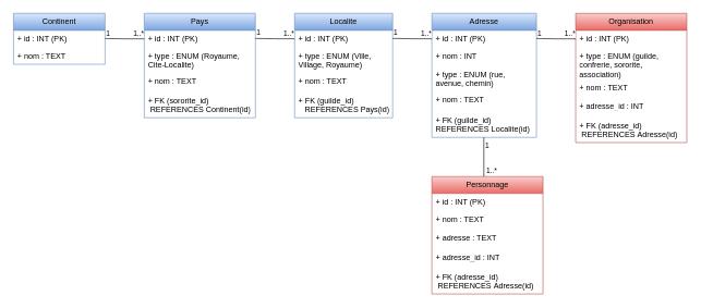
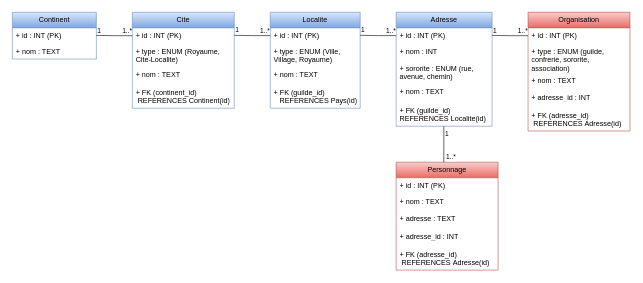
  <mxCell id="0" />
  <mxCell id="1" parent="0" />
  <mxCell id="2" value="Continent" style="swimlane;fontStyle=0;childLayout=stackLayout;horizontal=1;startSize=26;fillColor=#dae8fc;horizontalStack=0;resizeParent=1;resizeParentMax=0;resizeLast=0;collapsible=1;marginBottom=0;whiteSpace=wrap;html=1;strokeColor=#6c8ebf;gradientColor=#7ea6e0;" parent="1" vertex="1"><mxGeometry x="20" y="20" width="140" height="78" as="geometry" /></mxCell>
  <mxCell id="3" value="+ id : INT (PK)" style="text;strokeColor=none;fillColor=none;align=left;verticalAlign=top;spacingLeft=4;spacingRight=4;overflow=hidden;rotatable=0;points=[[0,0.5],[1,0.5]];portConstraint=eastwest;whiteSpace=wrap;html=1;" parent="2" vertex="1"><mxGeometry y="26" width="140" height="26" as="geometry" /></mxCell>
  <mxCell id="4" value="+ nom : TEXT" style="text;strokeColor=none;fillColor=none;align=left;verticalAlign=top;spacingLeft=4;spacingRight=4;overflow=hidden;rotatable=0;points=[[0,0.5],[1,0.5]];portConstraint=eastwest;whiteSpace=wrap;html=1;" parent="2" vertex="1"><mxGeometry y="52" width="140" height="26" as="geometry" /></mxCell>
- <mxCell id="5" value="Pays" style="swimlane;fontStyle=0;childLayout=stackLayout;horizontal=1;startSize=26;fillColor=#dae8fc;horizontalStack=0;resizeParent=1;resizeParentMax=0;resizeLast=0;collapsible=1;marginBottom=0;whiteSpace=wrap;html=1;strokeColor=#6c8ebf;gradientColor=#7ea6e0;" parent="1" vertex="1"><mxGeometry x="220" y="20" width="170" height="160" as="geometry" /></mxCell>
+ <mxCell id="5" value="Cite" style="swimlane;fontStyle=0;childLayout=stackLayout;horizontal=1;startSize=26;fillColor=#dae8fc;horizontalStack=0;resizeParent=1;resizeParentMax=0;resizeLast=0;collapsible=1;marginBottom=0;whiteSpace=wrap;html=1;strokeColor=#6c8ebf;gradientColor=#7ea6e0;" parent="1" vertex="1"><mxGeometry x="220" y="20" width="170" height="160" as="geometry" /></mxCell>
  <mxCell id="6" value="+ id : INT (PK)" style="text;strokeColor=none;fillColor=none;align=left;verticalAlign=top;spacingLeft=4;spacingRight=4;overflow=hidden;rotatable=0;points=[[0,0.5],[1,0.5]];portConstraint=eastwest;whiteSpace=wrap;html=1;" parent="5" vertex="1"><mxGeometry y="26" width="170" height="26" as="geometry" /></mxCell>
  <mxCell id="7" value="+ type : ENUM (Royaume, Cite-Localite)" style="text;strokeColor=none;fillColor=none;align=left;verticalAlign=top;spacingLeft=4;spacingRight=4;overflow=hidden;rotatable=0;points=[[0,0.5],[1,0.5]];portConstraint=eastwest;whiteSpace=wrap;html=1;" parent="5" vertex="1"><mxGeometry y="52" width="170" height="38" as="geometry" /></mxCell>
  <mxCell id="8" value="+ nom : TEXT" style="text;strokeColor=none;fillColor=none;align=left;verticalAlign=top;spacingLeft=4;spacingRight=4;overflow=hidden;rotatable=0;points=[[0,0.5],[1,0.5]];portConstraint=eastwest;whiteSpace=wrap;html=1;" parent="5" vertex="1"><mxGeometry y="90" width="170" height="30" as="geometry" /></mxCell>
- <mxCell id="9" value="+ FK (sororite_id)&amp;nbsp;&lt;div&gt;&amp;nbsp;&lt;span style=&quot;background-color: transparent; color: light-dark(rgb(0, 0, 0), rgb(255, 255, 255));&quot;&gt;REFERENCES&amp;nbsp;&lt;/span&gt;&lt;span style=&quot;background-color: transparent; color: light-dark(rgb(0, 0, 0), rgb(255, 255, 255));&quot;&gt;Continent(id)&lt;/span&gt;&lt;/div&gt;" style="text;strokeColor=none;fillColor=none;align=left;verticalAlign=top;spacingLeft=4;spacingRight=4;overflow=hidden;rotatable=0;points=[[0,0.5],[1,0.5]];portConstraint=eastwest;whiteSpace=wrap;html=1;" parent="5" vertex="1"><mxGeometry y="120" width="170" height="40" as="geometry" /></mxCell>
+ <mxCell id="9" value="+ FK (continent_id)&amp;nbsp;&lt;div&gt;&amp;nbsp;&lt;span style=&quot;background-color: transparent; color: light-dark(rgb(0, 0, 0), rgb(255, 255, 255));&quot;&gt;REFERENCES&amp;nbsp;&lt;/span&gt;&lt;span style=&quot;background-color: transparent; color: light-dark(rgb(0, 0, 0), rgb(255, 255, 255));&quot;&gt;Continent(id)&lt;/span&gt;&lt;/div&gt;" style="text;strokeColor=none;fillColor=none;align=left;verticalAlign=top;spacingLeft=4;spacingRight=4;overflow=hidden;rotatable=0;points=[[0,0.5],[1,0.5]];portConstraint=eastwest;whiteSpace=wrap;html=1;" parent="5" vertex="1"><mxGeometry y="120" width="170" height="40" as="geometry" /></mxCell>
  <mxCell id="10" value="" style="endArrow=none;html=1;edgeStyle=orthogonalEdgeStyle;rounded=0;" parent="1" edge="1"><mxGeometry relative="1" as="geometry"><mxPoint x="160" y="58.5" as="sourcePoint" /><mxPoint x="220" y="59" as="targetPoint" /></mxGeometry></mxCell>
  <mxCell id="11" value="1" style="edgeLabel;resizable=0;html=1;align=left;verticalAlign=bottom;" parent="10" connectable="0" vertex="1"><mxGeometry x="-1" relative="1" as="geometry" /></mxCell>
  <mxCell id="12" value="1..*" style="edgeLabel;resizable=0;html=1;align=right;verticalAlign=bottom;" parent="10" connectable="0" vertex="1"><mxGeometry x="1" relative="1" as="geometry" /></mxCell>
  <mxCell id="13" value="Localite" style="swimlane;fontStyle=0;childLayout=stackLayout;horizontal=1;startSize=26;fillColor=#dae8fc;horizontalStack=0;resizeParent=1;resizeParentMax=0;resizeLast=0;collapsible=1;marginBottom=0;whiteSpace=wrap;html=1;strokeColor=#6c8ebf;gradientColor=#7ea6e0;" parent="1" vertex="1"><mxGeometry x="450" y="20" width="150" height="160" as="geometry" /></mxCell>
  <mxCell id="14" value="+ id : INT (PK)" style="text;strokeColor=none;fillColor=none;align=left;verticalAlign=top;spacingLeft=4;spacingRight=4;overflow=hidden;rotatable=0;points=[[0,0.5],[1,0.5]];portConstraint=eastwest;whiteSpace=wrap;html=1;" parent="13" vertex="1"><mxGeometry y="26" width="150" height="26" as="geometry" /></mxCell>
  <mxCell id="15" value="+ type : ENUM (Ville, Village, Royaume)" style="text;strokeColor=none;fillColor=none;align=left;verticalAlign=top;spacingLeft=4;spacingRight=4;overflow=hidden;rotatable=0;points=[[0,0.5],[1,0.5]];portConstraint=eastwest;whiteSpace=wrap;html=1;" parent="13" vertex="1"><mxGeometry y="52" width="150" height="38" as="geometry" /></mxCell>
  <mxCell id="16" value="+ nom : TEXT" style="text;strokeColor=none;fillColor=none;align=left;verticalAlign=top;spacingLeft=4;spacingRight=4;overflow=hidden;rotatable=0;points=[[0,0.5],[1,0.5]];portConstraint=eastwest;whiteSpace=wrap;html=1;" parent="13" vertex="1"><mxGeometry y="90" width="150" height="30" as="geometry" /></mxCell>
  <mxCell id="17" value="+ FK (guilde_id)&amp;nbsp;&lt;div&gt;&amp;nbsp; &amp;nbsp;REFERENCES&amp;nbsp;&lt;span style=&quot;background-color: transparent; color: light-dark(rgb(0, 0, 0), rgb(255, 255, 255));&quot;&gt;Pays(id)&lt;/span&gt;&lt;/div&gt;" style="text;strokeColor=none;fillColor=none;align=left;verticalAlign=top;spacingLeft=4;spacingRight=4;overflow=hidden;rotatable=0;points=[[0,0.5],[1,0.5]];portConstraint=eastwest;whiteSpace=wrap;html=1;" parent="13" vertex="1"><mxGeometry y="120" width="150" height="40" as="geometry" /></mxCell>
  <mxCell id="18" value="" style="endArrow=none;html=1;edgeStyle=orthogonalEdgeStyle;rounded=0;" parent="1" edge="1"><mxGeometry relative="1" as="geometry"><mxPoint x="390" y="58.41" as="sourcePoint" /><mxPoint x="450" y="58.91" as="targetPoint" /></mxGeometry></mxCell>
  <mxCell id="19" value="1" style="edgeLabel;resizable=0;html=1;align=left;verticalAlign=bottom;" parent="18" connectable="0" vertex="1"><mxGeometry x="-1" relative="1" as="geometry" /></mxCell>
  <mxCell id="20" value="1..*" style="edgeLabel;resizable=0;html=1;align=right;verticalAlign=bottom;" parent="18" connectable="0" vertex="1"><mxGeometry x="1" relative="1" as="geometry" /></mxCell>
  <mxCell id="21" value="Adresse" style="swimlane;fontStyle=0;childLayout=stackLayout;horizontal=1;startSize=26;fillColor=#dae8fc;horizontalStack=0;resizeParent=1;resizeParentMax=0;resizeLast=0;collapsible=1;marginBottom=0;whiteSpace=wrap;html=1;strokeColor=#6c8ebf;gradientColor=#7ea6e0;" parent="1" vertex="1"><mxGeometry x="660" y="20" width="160" height="190" as="geometry" /></mxCell>
  <mxCell id="22" value="+ id : INT (PK)" style="text;strokeColor=none;fillColor=none;align=left;verticalAlign=top;spacingLeft=4;spacingRight=4;overflow=hidden;rotatable=0;points=[[0,0.5],[1,0.5]];portConstraint=eastwest;whiteSpace=wrap;html=1;" parent="21" vertex="1"><mxGeometry y="26" width="160" height="26" as="geometry" /></mxCell>
  <mxCell id="23" value="+ nom : INT" style="text;strokeColor=none;fillColor=none;align=left;verticalAlign=top;spacingLeft=4;spacingRight=4;overflow=hidden;rotatable=0;points=[[0,0.5],[1,0.5]];portConstraint=eastwest;whiteSpace=wrap;html=1;" vertex="1" parent="21"><mxGeometry y="52" width="160" height="28" as="geometry" /></mxCell>
- <mxCell id="24" value="+ type : ENUM (rue, avenue, chemin)" style="text;strokeColor=none;fillColor=none;align=left;verticalAlign=top;spacingLeft=4;spacingRight=4;overflow=hidden;rotatable=0;points=[[0,0.5],[1,0.5]];portConstraint=eastwest;whiteSpace=wrap;html=1;" parent="21" vertex="1"><mxGeometry y="80" width="160" height="38" as="geometry" /></mxCell>
+ <mxCell id="24" value="+ sororite : ENUM (rue, avenue, chemin)" style="text;strokeColor=none;fillColor=none;align=left;verticalAlign=top;spacingLeft=4;spacingRight=4;overflow=hidden;rotatable=0;points=[[0,0.5],[1,0.5]];portConstraint=eastwest;whiteSpace=wrap;html=1;" parent="21" vertex="1"><mxGeometry y="80" width="160" height="38" as="geometry" /></mxCell>
  <mxCell id="25" value="+ nom : TEXT" style="text;strokeColor=none;fillColor=none;align=left;verticalAlign=top;spacingLeft=4;spacingRight=4;overflow=hidden;rotatable=0;points=[[0,0.5],[1,0.5]];portConstraint=eastwest;whiteSpace=wrap;html=1;" parent="21" vertex="1"><mxGeometry y="118" width="160" height="32" as="geometry" /></mxCell>
  <mxCell id="26" value="+ FK (guilde_id)&amp;nbsp;&lt;span style=&quot;background-color: transparent; color: light-dark(rgb(0, 0, 0), rgb(255, 255, 255));&quot;&gt;&amp;nbsp; REFERENCES&amp;nbsp;&lt;/span&gt;&lt;span style=&quot;background-color: transparent; color: light-dark(rgb(0, 0, 0), rgb(255, 255, 255));&quot;&gt;Localite(id)&lt;/span&gt;" style="text;strokeColor=none;fillColor=none;align=left;verticalAlign=top;spacingLeft=4;spacingRight=4;overflow=hidden;rotatable=0;points=[[0,0.5],[1,0.5]];portConstraint=eastwest;whiteSpace=wrap;html=1;" parent="21" vertex="1"><mxGeometry y="150" width="160" height="40" as="geometry" /></mxCell>
  <mxCell id="27" value="" style="endArrow=none;html=1;edgeStyle=orthogonalEdgeStyle;rounded=0;" parent="1" edge="1"><mxGeometry relative="1" as="geometry"><mxPoint x="600" y="58.41" as="sourcePoint" /><mxPoint x="660" y="58.91" as="targetPoint" /></mxGeometry></mxCell>
  <mxCell id="28" value="1" style="edgeLabel;resizable=0;html=1;align=left;verticalAlign=bottom;" parent="27" connectable="0" vertex="1"><mxGeometry x="-1" relative="1" as="geometry" /></mxCell>
  <mxCell id="29" value="1..*" style="edgeLabel;resizable=0;html=1;align=right;verticalAlign=bottom;" parent="27" connectable="0" vertex="1"><mxGeometry x="1" relative="1" as="geometry" /></mxCell>
  <mxCell id="30" value="Personnage" style="swimlane;fontStyle=0;childLayout=stackLayout;horizontal=1;startSize=26;fillColor=#f8cecc;horizontalStack=0;resizeParent=1;resizeParentMax=0;resizeLast=0;collapsible=1;marginBottom=0;whiteSpace=wrap;html=1;strokeColor=#b85450;gradientColor=#ea6b66;" vertex="1" parent="1"><mxGeometry x="660" y="270" width="170" height="180" as="geometry" /></mxCell>
  <mxCell id="31" value="+ id : INT (PK)" style="text;strokeColor=none;fillColor=none;align=left;verticalAlign=top;spacingLeft=4;spacingRight=4;overflow=hidden;rotatable=0;points=[[0,0.5],[1,0.5]];portConstraint=eastwest;whiteSpace=wrap;html=1;" vertex="1" parent="30"><mxGeometry y="26" width="170" height="26" as="geometry" /></mxCell>
  <mxCell id="32" value="+ nom : TEXT" style="text;strokeColor=none;fillColor=none;align=left;verticalAlign=top;spacingLeft=4;spacingRight=4;overflow=hidden;rotatable=0;points=[[0,0.5],[1,0.5]];portConstraint=eastwest;whiteSpace=wrap;html=1;" vertex="1" parent="30"><mxGeometry y="52" width="170" height="28" as="geometry" /></mxCell>
  <mxCell id="33" value="+ adresse : TEXT" style="text;strokeColor=none;fillColor=none;align=left;verticalAlign=top;spacingLeft=4;spacingRight=4;overflow=hidden;rotatable=0;points=[[0,0.5],[1,0.5]];portConstraint=eastwest;whiteSpace=wrap;html=1;" vertex="1" parent="30"><mxGeometry y="80" width="170" height="30" as="geometry" /></mxCell>
  <mxCell id="34" value="+ adresse_id : INT" style="text;strokeColor=none;fillColor=none;align=left;verticalAlign=top;spacingLeft=4;spacingRight=4;overflow=hidden;rotatable=0;points=[[0,0.5],[1,0.5]];portConstraint=eastwest;whiteSpace=wrap;html=1;" vertex="1" parent="30"><mxGeometry y="110" width="170" height="30" as="geometry" /></mxCell>
  <mxCell id="35" value="+ FK (adresse_id)&amp;nbsp;&lt;div&gt;&amp;nbsp;&lt;span style=&quot;background-color: transparent; color: light-dark(rgb(0, 0, 0), rgb(255, 255, 255));&quot;&gt;REFERENCES&amp;nbsp;&lt;/span&gt;&lt;span style=&quot;background-color: transparent; color: light-dark(rgb(0, 0, 0), rgb(255, 255, 255));&quot;&gt;Adresse(id)&lt;/span&gt;&lt;/div&gt;" style="text;strokeColor=none;fillColor=none;align=left;verticalAlign=top;spacingLeft=4;spacingRight=4;overflow=hidden;rotatable=0;points=[[0,0.5],[1,0.5]];portConstraint=eastwest;whiteSpace=wrap;html=1;" vertex="1" parent="30"><mxGeometry y="140" width="170" height="40" as="geometry" /></mxCell>
  <mxCell id="36" value="" style="endArrow=none;html=1;edgeStyle=orthogonalEdgeStyle;rounded=0;" edge="1" parent="1"><mxGeometry relative="1" as="geometry"><mxPoint x="739.5" y="210" as="sourcePoint" /><mxPoint x="739.5" y="270" as="targetPoint" /></mxGeometry></mxCell>
  <mxCell id="37" value="1" style="edgeLabel;resizable=0;html=1;align=left;verticalAlign=bottom;" connectable="0" vertex="1" parent="36"><mxGeometry x="-1" relative="1" as="geometry"><mxPoint y="20" as="offset" /></mxGeometry></mxCell>
  <mxCell id="38" value="1..*" style="edgeLabel;resizable=0;html=1;align=right;verticalAlign=bottom;" connectable="0" vertex="1" parent="36"><mxGeometry x="1" relative="1" as="geometry"><mxPoint x="20" as="offset" /></mxGeometry></mxCell>
  <mxCell id="39" value="Organisation" style="swimlane;fontStyle=0;childLayout=stackLayout;horizontal=1;startSize=26;fillColor=#f8cecc;horizontalStack=0;resizeParent=1;resizeParentMax=0;resizeLast=0;collapsible=1;marginBottom=0;whiteSpace=wrap;html=1;strokeColor=#b85450;gradientColor=#ea6b66;" vertex="1" parent="1"><mxGeometry x="880" y="20" width="170" height="198" as="geometry" /></mxCell>
  <mxCell id="40" value="+ id : INT (PK)" style="text;strokeColor=none;fillColor=none;align=left;verticalAlign=top;spacingLeft=4;spacingRight=4;overflow=hidden;rotatable=0;points=[[0,0.5],[1,0.5]];portConstraint=eastwest;whiteSpace=wrap;html=1;" vertex="1" parent="39"><mxGeometry y="26" width="170" height="26" as="geometry" /></mxCell>
  <mxCell id="41" value="+ type : ENUM (guilde, confrerie, sororite, association)" style="text;strokeColor=none;fillColor=none;align=left;verticalAlign=top;spacingLeft=4;spacingRight=4;overflow=hidden;rotatable=0;points=[[0,0.5],[1,0.5]];portConstraint=eastwest;whiteSpace=wrap;html=1;" vertex="1" parent="39"><mxGeometry y="52" width="170" height="48" as="geometry" /></mxCell>
  <mxCell id="42" value="+ nom : TEXT" style="text;strokeColor=none;fillColor=none;align=left;verticalAlign=top;spacingLeft=4;spacingRight=4;overflow=hidden;rotatable=0;points=[[0,0.5],[1,0.5]];portConstraint=eastwest;whiteSpace=wrap;html=1;" vertex="1" parent="39"><mxGeometry y="100" width="170" height="28" as="geometry" /></mxCell>
  <mxCell id="43" value="+ adresse_id : INT" style="text;strokeColor=none;fillColor=none;align=left;verticalAlign=top;spacingLeft=4;spacingRight=4;overflow=hidden;rotatable=0;points=[[0,0.5],[1,0.5]];portConstraint=eastwest;whiteSpace=wrap;html=1;" vertex="1" parent="39"><mxGeometry y="128" width="170" height="30" as="geometry" /></mxCell>
  <mxCell id="44" value="+ FK (adresse_id)&amp;nbsp;&lt;div&gt;&amp;nbsp;&lt;span style=&quot;background-color: transparent; color: light-dark(rgb(0, 0, 0), rgb(255, 255, 255));&quot;&gt;REFERENCES&amp;nbsp;&lt;/span&gt;&lt;span style=&quot;background-color: transparent; color: light-dark(rgb(0, 0, 0), rgb(255, 255, 255));&quot;&gt;Adresse(id)&lt;/span&gt;&lt;/div&gt;" style="text;strokeColor=none;fillColor=none;align=left;verticalAlign=top;spacingLeft=4;spacingRight=4;overflow=hidden;rotatable=0;points=[[0,0.5],[1,0.5]];portConstraint=eastwest;whiteSpace=wrap;html=1;" vertex="1" parent="39"><mxGeometry y="158" width="170" height="40" as="geometry" /></mxCell>
  <mxCell id="45" value="" style="endArrow=none;html=1;edgeStyle=orthogonalEdgeStyle;rounded=0;" edge="1" parent="1"><mxGeometry relative="1" as="geometry"><mxPoint x="820" y="58.5" as="sourcePoint" /><mxPoint x="880" y="59" as="targetPoint" /></mxGeometry></mxCell>
  <mxCell id="46" value="1" style="edgeLabel;resizable=0;html=1;align=left;verticalAlign=bottom;" connectable="0" vertex="1" parent="45"><mxGeometry x="-1" relative="1" as="geometry" /></mxCell>
  <mxCell id="47" value="1..*" style="edgeLabel;resizable=0;html=1;align=right;verticalAlign=bottom;" connectable="0" vertex="1" parent="45"><mxGeometry x="1" relative="1" as="geometry" /></mxCell>
